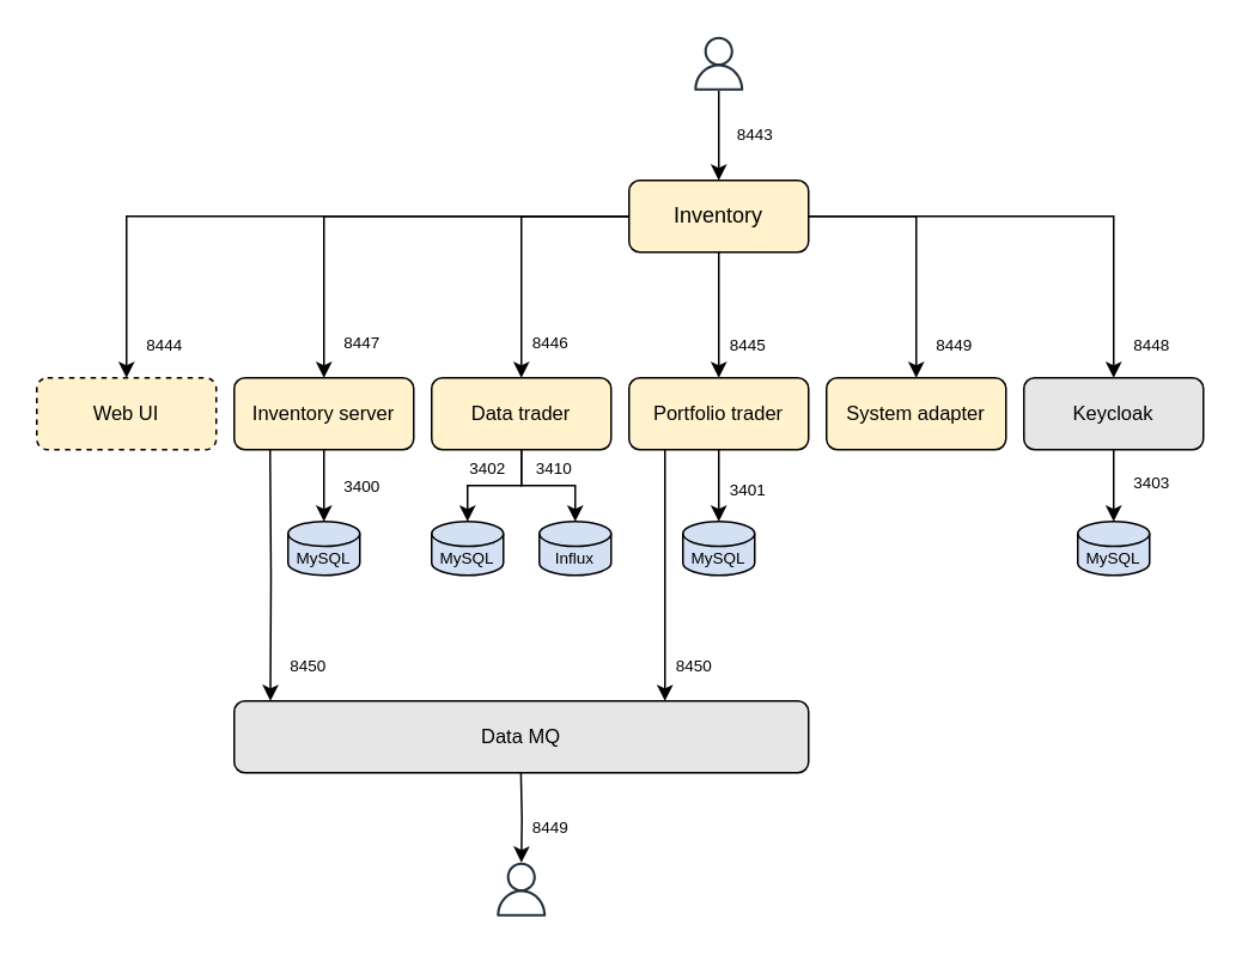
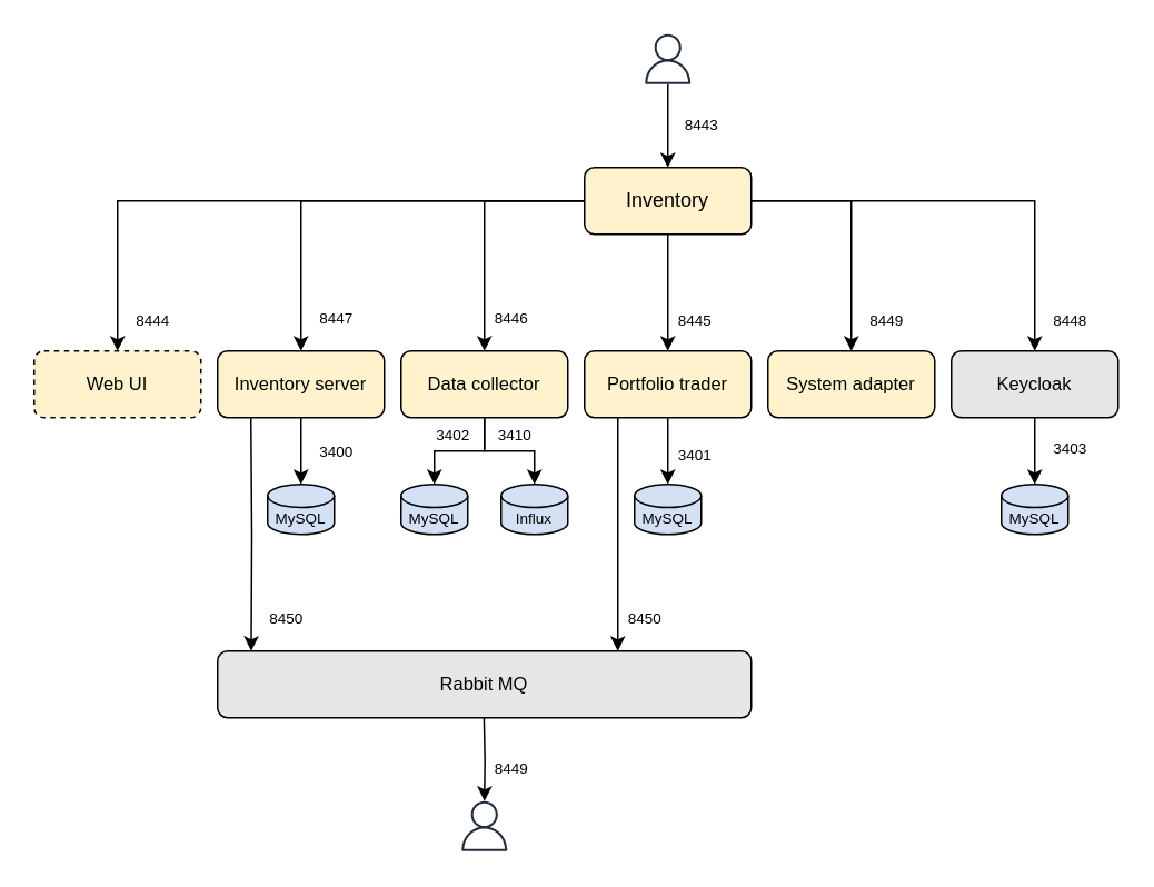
  <mxCell id="0" />
  <mxCell id="1" parent="0" />
  <mxCell id="2" style="edgeStyle=orthogonalEdgeStyle;rounded=0;orthogonalLoop=1;jettySize=auto;html=1;entryX=0.5;entryY=0;entryDx=0;entryDy=0;exitX=0;exitY=0.5;exitDx=0;exitDy=0;" parent="1" source="12" target="13" edge="1"><mxGeometry relative="1" as="geometry" /></mxCell>
  <mxCell id="3" value="8444" style="edgeLabel;html=1;align=center;verticalAlign=middle;resizable=0;points=[];fontSize=9;" parent="2" vertex="1" connectable="0"><mxGeometry x="0.695" y="-2" relative="1" as="geometry"><mxPoint x="22" y="37" as="offset" /></mxGeometry></mxCell>
  <mxCell id="4" style="edgeStyle=orthogonalEdgeStyle;rounded=0;orthogonalLoop=1;jettySize=auto;html=1;entryX=0.5;entryY=0;entryDx=0;entryDy=0;exitX=0;exitY=0.5;exitDx=0;exitDy=0;" parent="1" source="12" target="14" edge="1"><mxGeometry relative="1" as="geometry" /></mxCell>
  <mxCell id="5" value="8447" style="edgeLabel;html=1;align=center;verticalAlign=middle;resizable=0;points=[];fontSize=9;" parent="4" vertex="1" connectable="0"><mxGeometry x="0.618" y="2" relative="1" as="geometry"><mxPoint x="18" y="30" as="offset" /></mxGeometry></mxCell>
  <mxCell id="6" style="edgeStyle=orthogonalEdgeStyle;rounded=0;orthogonalLoop=1;jettySize=auto;html=1;entryX=0.5;entryY=0;entryDx=0;entryDy=0;exitX=0;exitY=0.5;exitDx=0;exitDy=0;" parent="1" source="12" target="15" edge="1"><mxGeometry relative="1" as="geometry" /></mxCell>
  <mxCell id="7" value="8446" style="edgeLabel;html=1;align=center;verticalAlign=middle;resizable=0;points=[];fontSize=9;" parent="6" vertex="1" connectable="0"><mxGeometry x="0.538" y="-1" relative="1" as="geometry"><mxPoint x="16" y="15" as="offset" /></mxGeometry></mxCell>
  <mxCell id="8" style="edgeStyle=orthogonalEdgeStyle;rounded=0;orthogonalLoop=1;jettySize=auto;html=1;entryX=0.5;entryY=0;entryDx=0;entryDy=0;" parent="1" source="12" target="17" edge="1"><mxGeometry relative="1" as="geometry" /></mxCell>
  <mxCell id="9" value="8449" style="edgeLabel;html=1;align=center;verticalAlign=middle;resizable=0;points=[];fontSize=9;" parent="8" vertex="1" connectable="0"><mxGeometry x="0.582" y="-3" relative="1" as="geometry"><mxPoint x="23" y="12" as="offset" /></mxGeometry></mxCell>
  <mxCell id="10" style="edgeStyle=orthogonalEdgeStyle;rounded=0;orthogonalLoop=1;jettySize=auto;html=1;entryX=0.5;entryY=0;entryDx=0;entryDy=0;" parent="1" source="12" target="18" edge="1"><mxGeometry relative="1" as="geometry" /></mxCell>
  <mxCell id="11" value="8448" style="edgeLabel;html=1;align=center;verticalAlign=middle;resizable=0;points=[];fontSize=9;" parent="10" vertex="1" connectable="0"><mxGeometry x="0.667" relative="1" as="geometry"><mxPoint x="20" y="24" as="offset" /></mxGeometry></mxCell>
  <mxCell id="12" value="Inventory" style="rounded=1;whiteSpace=wrap;html=1;fillColor=#FFF2CC;" parent="1" vertex="1"><mxGeometry x="350" y="100" width="100" height="40" as="geometry" /></mxCell>
  <mxCell id="13" value="Web UI" style="rounded=1;whiteSpace=wrap;html=1;fontSize=11;fillColor=#FFF2CC;dashed=1;" parent="1" vertex="1"><mxGeometry x="20" y="210" width="100" height="40" as="geometry" /></mxCell>
  <mxCell id="14" value="Inventory server" style="rounded=1;whiteSpace=wrap;html=1;fontSize=11;fillColor=#FFF2CC;" parent="1" vertex="1"><mxGeometry x="130" y="210" width="100" height="40" as="geometry" /></mxCell>
- <mxCell id="15" value="Data trader" style="rounded=1;whiteSpace=wrap;html=1;fontSize=11;fillColor=#FFF2CC;" parent="1" vertex="1"><mxGeometry x="240" y="210" width="100" height="40" as="geometry" /></mxCell>
+ <mxCell id="15" value="Data collector" style="rounded=1;whiteSpace=wrap;html=1;fontSize=11;fillColor=#FFF2CC;" parent="1" vertex="1"><mxGeometry x="240" y="210" width="100" height="40" as="geometry" /></mxCell>
  <mxCell id="16" value="Portfolio trader" style="rounded=1;whiteSpace=wrap;html=1;fontSize=11;fillColor=#FFF2CC;" parent="1" vertex="1"><mxGeometry x="350" y="210" width="100" height="40" as="geometry" /></mxCell>
  <mxCell id="17" value="System adapter" style="rounded=1;whiteSpace=wrap;html=1;fontSize=11;fillColor=#FFF2CC;" parent="1" vertex="1"><mxGeometry x="460" y="210" width="100" height="40" as="geometry" /></mxCell>
  <mxCell id="18" value="Keycloak" style="rounded=1;whiteSpace=wrap;html=1;fontSize=11;fillColor=#E6E6E6;" parent="1" vertex="1"><mxGeometry x="570" y="210" width="100" height="40" as="geometry" /></mxCell>
  <mxCell id="19" style="edgeStyle=orthogonalEdgeStyle;rounded=0;orthogonalLoop=1;jettySize=auto;html=1;" parent="1" source="12" target="16" edge="1"><mxGeometry relative="1" as="geometry" /></mxCell>
  <mxCell id="20" value="8445" style="edgeLabel;html=1;align=center;verticalAlign=middle;resizable=0;points=[];fontSize=9;" parent="19" vertex="1" connectable="0"><mxGeometry x="0.531" y="1" relative="1" as="geometry"><mxPoint x="14" y="-3" as="offset" /></mxGeometry></mxCell>
  <mxCell id="21" value="MySQL" style="shape=cylinder3;whiteSpace=wrap;html=1;boundedLbl=1;backgroundOutline=1;size=6.9;fontSize=9;fillColor=#D4E1F5;" parent="1" vertex="1"><mxGeometry x="160" y="290" width="40" height="30" as="geometry" /></mxCell>
  <mxCell id="22" value="MySQL" style="shape=cylinder3;whiteSpace=wrap;html=1;boundedLbl=1;backgroundOutline=1;size=6.9;fontSize=9;fillColor=#D4E1F5;" parent="1" vertex="1"><mxGeometry x="240" y="290" width="40" height="30" as="geometry" /></mxCell>
  <mxCell id="23" value="MySQL" style="shape=cylinder3;whiteSpace=wrap;html=1;boundedLbl=1;backgroundOutline=1;size=6.9;fontSize=9;fillColor=#D4E1F5;" parent="1" vertex="1"><mxGeometry x="380" y="290" width="40" height="30" as="geometry" /></mxCell>
  <mxCell id="24" value="MySQL" style="shape=cylinder3;whiteSpace=wrap;html=1;boundedLbl=1;backgroundOutline=1;size=6.9;fontSize=9;fillColor=#D4E1F5;" parent="1" vertex="1"><mxGeometry x="600" y="290" width="40" height="30" as="geometry" /></mxCell>
  <mxCell id="25" style="edgeStyle=orthogonalEdgeStyle;rounded=0;orthogonalLoop=1;jettySize=auto;html=1;entryX=0.5;entryY=0;entryDx=0;entryDy=0;entryPerimeter=0;" parent="1" source="18" target="24" edge="1"><mxGeometry relative="1" as="geometry" /></mxCell>
  <mxCell id="26" value="3403" style="edgeLabel;html=1;align=center;verticalAlign=middle;resizable=0;points=[];fontSize=9;" parent="25" vertex="1" connectable="0"><mxGeometry x="-0.12" y="2" relative="1" as="geometry"><mxPoint x="18" as="offset" /></mxGeometry></mxCell>
  <mxCell id="27" style="edgeStyle=orthogonalEdgeStyle;rounded=0;orthogonalLoop=1;jettySize=auto;html=1;entryX=0.5;entryY=0;entryDx=0;entryDy=0;entryPerimeter=0;" parent="1" source="16" target="23" edge="1"><mxGeometry relative="1" as="geometry" /></mxCell>
  <mxCell id="28" value="3401" style="edgeLabel;html=1;align=center;verticalAlign=middle;resizable=0;points=[];fontSize=9;" parent="27" vertex="1" connectable="0"><mxGeometry x="0.08" y="1" relative="1" as="geometry"><mxPoint x="14" as="offset" /></mxGeometry></mxCell>
  <mxCell id="29" style="edgeStyle=orthogonalEdgeStyle;rounded=0;orthogonalLoop=1;jettySize=auto;html=1;entryX=0.5;entryY=0;entryDx=0;entryDy=0;entryPerimeter=0;exitX=0.5;exitY=1;exitDx=0;exitDy=0;" parent="1" source="15" target="22" edge="1"><mxGeometry relative="1" as="geometry" /></mxCell>
  <mxCell id="30" value="3402" style="edgeLabel;html=1;align=center;verticalAlign=middle;resizable=0;points=[];fontSize=9;" parent="29" vertex="1" connectable="0"><mxGeometry x="0.14" y="-1" relative="1" as="geometry"><mxPoint y="-9" as="offset" /></mxGeometry></mxCell>
  <mxCell id="31" style="edgeStyle=orthogonalEdgeStyle;rounded=0;orthogonalLoop=1;jettySize=auto;html=1;entryX=0.5;entryY=0;entryDx=0;entryDy=0;entryPerimeter=0;" parent="1" source="14" target="21" edge="1"><mxGeometry relative="1" as="geometry" /></mxCell>
  <mxCell id="32" value="3400" style="edgeLabel;html=1;align=center;verticalAlign=middle;resizable=0;points=[];fontSize=9;" parent="31" vertex="1" connectable="0"><mxGeometry relative="1" as="geometry"><mxPoint x="20" as="offset" /></mxGeometry></mxCell>
  <mxCell id="33" style="edgeStyle=orthogonalEdgeStyle;rounded=0;orthogonalLoop=1;jettySize=auto;html=1;entryX=0.5;entryY=0;entryDx=0;entryDy=0;" parent="1" source="35" target="12" edge="1"><mxGeometry relative="1" as="geometry" /></mxCell>
  <mxCell id="34" value="8443" style="edgeLabel;html=1;align=center;verticalAlign=middle;resizable=0;points=[];fontSize=9;" parent="33" vertex="1" connectable="0"><mxGeometry x="-0.01" y="4" relative="1" as="geometry"><mxPoint x="15" y="-1" as="offset" /></mxGeometry></mxCell>
  <mxCell id="35" value="" style="sketch=0;outlineConnect=0;fontColor=#232F3E;gradientColor=none;fillColor=#232F3D;strokeColor=none;dashed=0;verticalLabelPosition=bottom;verticalAlign=top;align=center;html=1;fontSize=12;fontStyle=0;aspect=fixed;pointerEvents=1;shape=mxgraph.aws4.user;" parent="1" vertex="1"><mxGeometry x="385" y="20" width="30" height="30" as="geometry" /></mxCell>
  <mxCell id="36" value="Influx" style="shape=cylinder3;whiteSpace=wrap;html=1;boundedLbl=1;backgroundOutline=1;size=6.9;fontSize=9;fillColor=#D4E1F5;" parent="1" vertex="1"><mxGeometry x="300" y="290" width="40" height="30" as="geometry" /></mxCell>
  <mxCell id="37" style="edgeStyle=orthogonalEdgeStyle;rounded=0;orthogonalLoop=1;jettySize=auto;html=1;entryX=0.5;entryY=0;entryDx=0;entryDy=0;entryPerimeter=0;exitX=0.5;exitY=1;exitDx=0;exitDy=0;" parent="1" source="15" target="36" edge="1"><mxGeometry relative="1" as="geometry"><Array as="points"><mxPoint x="290" y="270" /><mxPoint x="320" y="270" /></Array></mxGeometry></mxCell>
  <mxCell id="38" value="3410" style="edgeLabel;html=1;align=center;verticalAlign=middle;resizable=0;points=[];fontSize=9;" parent="37" vertex="1" connectable="0"><mxGeometry x="0.046" relative="1" as="geometry"><mxPoint y="-10" as="offset" /></mxGeometry></mxCell>
- <mxCell id="39" value="Data MQ" style="rounded=1;whiteSpace=wrap;html=1;fontSize=11;fillColor=#E6E6E6;" vertex="1" parent="1"><mxGeometry x="130" y="390" width="320" height="40" as="geometry" /></mxCell>
+ <mxCell id="39" value="Rabbit MQ" style="rounded=1;whiteSpace=wrap;html=1;fontSize=11;fillColor=#E6E6E6;" vertex="1" parent="1"><mxGeometry x="130" y="390" width="320" height="40" as="geometry" /></mxCell>
  <mxCell id="40" style="edgeStyle=orthogonalEdgeStyle;rounded=0;orthogonalLoop=1;jettySize=auto;html=1;entryX=0.063;entryY=0;entryDx=0;entryDy=0;entryPerimeter=0;" edge="1" parent="1" target="39"><mxGeometry relative="1" as="geometry"><mxPoint x="150" y="250" as="sourcePoint" /><mxPoint x="150" y="290" as="targetPoint" /></mxGeometry></mxCell>
  <mxCell id="41" style="edgeStyle=orthogonalEdgeStyle;rounded=0;orthogonalLoop=1;jettySize=auto;html=1;entryX=0.063;entryY=0;entryDx=0;entryDy=0;entryPerimeter=0;" edge="1" parent="1"><mxGeometry relative="1" as="geometry"><mxPoint x="370" y="250" as="sourcePoint" /><mxPoint x="370" y="390" as="targetPoint" /></mxGeometry></mxCell>
  <mxCell id="42" value="8449" style="edgeLabel;html=1;align=center;verticalAlign=middle;resizable=0;points=[];fontSize=9;" vertex="1" connectable="0" parent="41"><mxGeometry relative="1" as="geometry"><mxPoint x="-65" y="140" as="offset" /></mxGeometry></mxCell>
  <mxCell id="43" value="8450" style="edgeLabel;html=1;align=center;verticalAlign=middle;resizable=0;points=[];fontSize=9;" vertex="1" connectable="0" parent="1"><mxGeometry x="385" y="370" as="geometry" /></mxCell>
  <mxCell id="44" value="8450" style="edgeLabel;html=1;align=center;verticalAlign=middle;resizable=0;points=[];fontSize=9;" vertex="1" connectable="0" parent="1"><mxGeometry x="170" y="370" as="geometry" /></mxCell>
  <mxCell id="45" value="" style="sketch=0;outlineConnect=0;fontColor=#232F3E;gradientColor=none;fillColor=#232F3D;strokeColor=none;dashed=0;verticalLabelPosition=bottom;verticalAlign=top;align=center;html=1;fontSize=12;fontStyle=0;aspect=fixed;pointerEvents=1;shape=mxgraph.aws4.user;" vertex="1" parent="1"><mxGeometry x="275" y="480" width="30" height="30" as="geometry" /></mxCell>
  <mxCell id="46" style="edgeStyle=orthogonalEdgeStyle;rounded=0;orthogonalLoop=1;jettySize=auto;html=1;" edge="1" parent="1"><mxGeometry relative="1" as="geometry"><mxPoint x="289.75" y="430" as="sourcePoint" /><mxPoint x="290" y="480" as="targetPoint" /></mxGeometry></mxCell>
